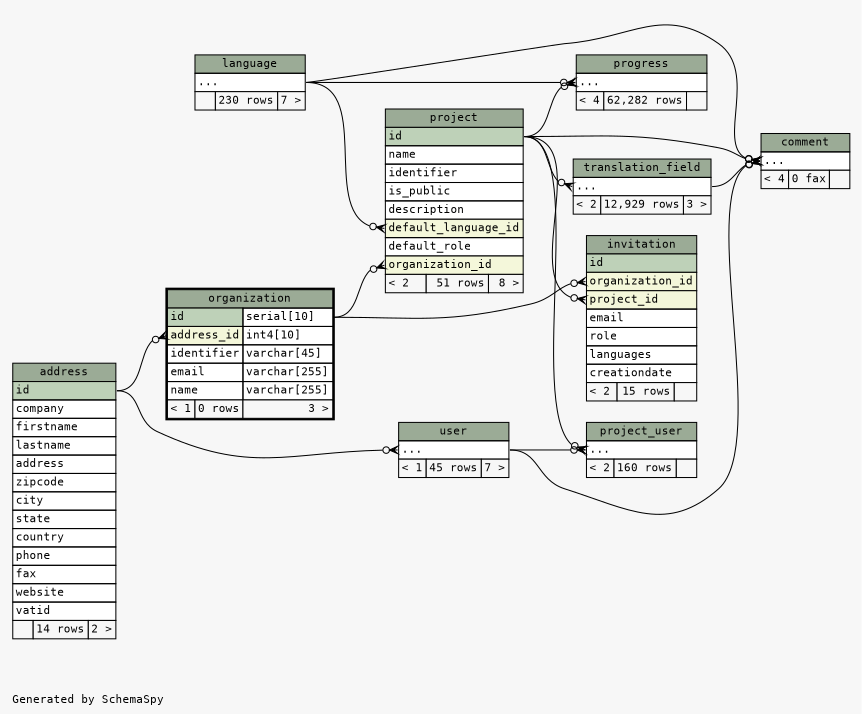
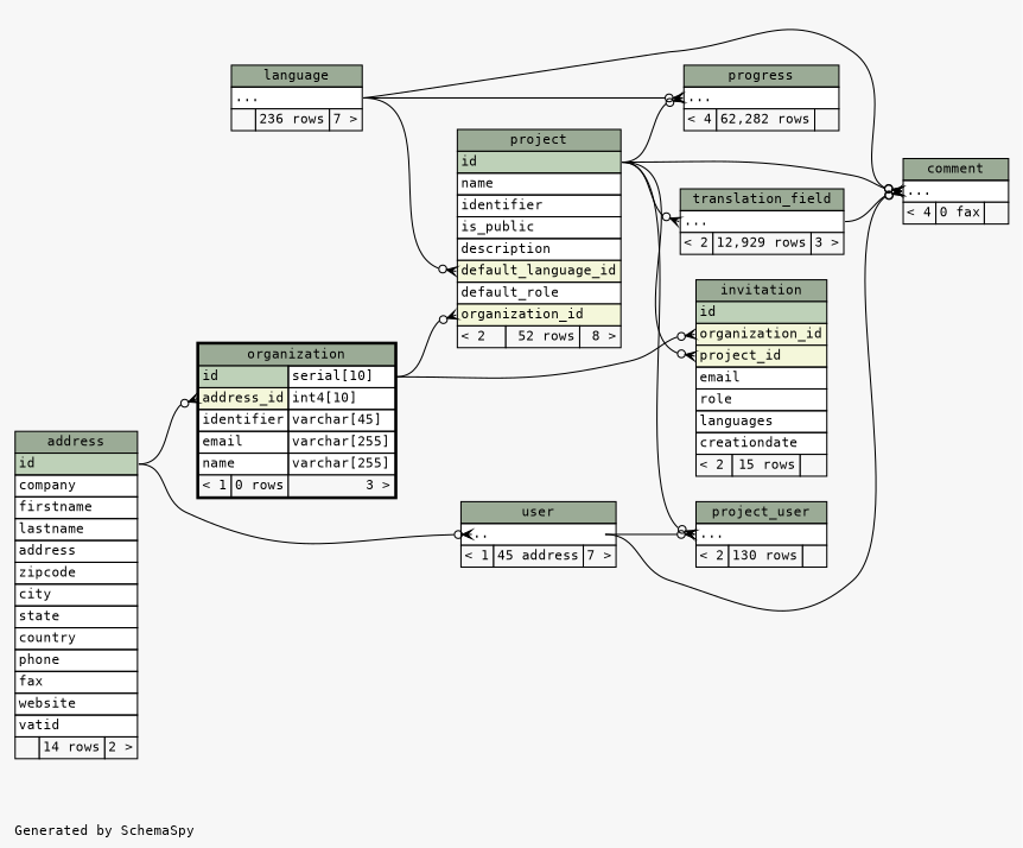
  digraph {
    bgcolor="#f7f7f7"
    fontname="DejaVu Sans Mono"
    fontsize=11
    label="\nGenerated by SchemaSpy"
    labeljust=l
    nodesep=0.18
    rankdir=RL
    ranksep=0.46
    node [fontname="DejaVu Sans Mono" fontsize=11 shape=plaintext]
    edge [arrowhead=none arrowsize=0.8 arrowtail=crowodot dir=back fontname="DejaVu Sans Mono" headport="id:e" tailport="elipses:w"]
    n1 [label=<     <TABLE BORDER="0" CELLBORDER="1" CELLSPACING="0" BGCOLOR="#ffffff">       <TR><TD COLSPAN="3" BGCOLOR="#9bab96" ALIGN="CENTER">comment</TD></TR>       <TR><TD PORT="elipses" COLSPAN="3" ALIGN="LEFT">...</TD></TR>       <TR><TD ALIGN="LEFT" BGCOLOR="#f7f7f7">&lt; 4</TD><TD ALIGN="RIGHT" BGCOLOR="#f7f7f7">0 fax</TD><TD ALIGN="RIGHT" BGCOLOR="#f7f7f7">  </TD></TR>     </TABLE>>]
-   n2 [label=<     <TABLE BORDER="0" CELLBORDER="1" CELLSPACING="0" BGCOLOR="#ffffff">       <TR><TD COLSPAN="3" BGCOLOR="#9bab96" ALIGN="CENTER">language</TD></TR>       <TR><TD PORT="elipses" COLSPAN="3" ALIGN="LEFT">...</TD></TR>       <TR><TD ALIGN="LEFT" BGCOLOR="#f7f7f7">  </TD><TD ALIGN="RIGHT" BGCOLOR="#f7f7f7">230 rows</TD><TD ALIGN="RIGHT" BGCOLOR="#f7f7f7">7 &gt;</TD></TR>     </TABLE>>]
-   n3 [label=<     <TABLE BORDER="0" CELLBORDER="1" CELLSPACING="0" BGCOLOR="#ffffff">       <TR><TD COLSPAN="3" BGCOLOR="#9bab96" ALIGN="CENTER">project</TD></TR>       <TR><TD PORT="id" COLSPAN="3" BGCOLOR="#bed1b8" ALIGN="LEFT">id</TD></TR>       <TR><TD PORT="name" COLSPAN="3" ALIGN="LEFT">name</TD></TR>       <TR><TD PORT="identifier" COLSPAN="3" ALIGN="LEFT">identifier</TD></TR>       <TR><TD PORT="is_public" COLSPAN="3" ALIGN="LEFT">is_public</TD></TR>       <TR><TD PORT="description" COLSPAN="3" ALIGN="LEFT">description</TD></TR>       <TR><TD PORT="default_language_id" COLSPAN="3" BGCOLOR="#f4f7da" ALIGN="LEFT">default_language_id</TD></TR>       <TR><TD PORT="default_role" COLSPAN="3" ALIGN="LEFT">default_role</TD></TR>       <TR><TD PORT="organization_id" COLSPAN="3" BGCOLOR="#f4f7da" ALIGN="LEFT">organization_id</TD></TR>       <TR><TD ALIGN="LEFT" BGCOLOR="#f7f7f7">&lt; 2</TD><TD ALIGN="RIGHT" BGCOLOR="#f7f7f7">51 rows</TD><TD ALIGN="RIGHT" BGCOLOR="#f7f7f7">8 &gt;</TD></TR>     </TABLE>>]
+   n2 [label=<     <TABLE BORDER="0" CELLBORDER="1" CELLSPACING="0" BGCOLOR="#ffffff">       <TR><TD COLSPAN="3" BGCOLOR="#9bab96" ALIGN="CENTER">language</TD></TR>       <TR><TD PORT="elipses" COLSPAN="3" ALIGN="LEFT">...</TD></TR>       <TR><TD ALIGN="LEFT" BGCOLOR="#f7f7f7">  </TD><TD ALIGN="RIGHT" BGCOLOR="#f7f7f7">236 rows</TD><TD ALIGN="RIGHT" BGCOLOR="#f7f7f7">7 &gt;</TD></TR>     </TABLE>>]
+   n3 [label=<     <TABLE BORDER="0" CELLBORDER="1" CELLSPACING="0" BGCOLOR="#ffffff">       <TR><TD COLSPAN="3" BGCOLOR="#9bab96" ALIGN="CENTER">project</TD></TR>       <TR><TD PORT="id" COLSPAN="3" BGCOLOR="#bed1b8" ALIGN="LEFT">id</TD></TR>       <TR><TD PORT="name" COLSPAN="3" ALIGN="LEFT">name</TD></TR>       <TR><TD PORT="identifier" COLSPAN="3" ALIGN="LEFT">identifier</TD></TR>       <TR><TD PORT="is_public" COLSPAN="3" ALIGN="LEFT">is_public</TD></TR>       <TR><TD PORT="description" COLSPAN="3" ALIGN="LEFT">description</TD></TR>       <TR><TD PORT="default_language_id" COLSPAN="3" BGCOLOR="#f4f7da" ALIGN="LEFT">default_language_id</TD></TR>       <TR><TD PORT="default_role" COLSPAN="3" ALIGN="LEFT">default_role</TD></TR>       <TR><TD PORT="organization_id" COLSPAN="3" BGCOLOR="#f4f7da" ALIGN="LEFT">organization_id</TD></TR>       <TR><TD ALIGN="LEFT" BGCOLOR="#f7f7f7">&lt; 2</TD><TD ALIGN="RIGHT" BGCOLOR="#f7f7f7">52 rows</TD><TD ALIGN="RIGHT" BGCOLOR="#f7f7f7">8 &gt;</TD></TR>     </TABLE>>]
    n4 [label=<     <TABLE BORDER="0" CELLBORDER="1" CELLSPACING="0" BGCOLOR="#ffffff">       <TR><TD COLSPAN="3" BGCOLOR="#9bab96" ALIGN="CENTER">translation_field</TD></TR>       <TR><TD PORT="elipses" COLSPAN="3" ALIGN="LEFT">...</TD></TR>       <TR><TD ALIGN="LEFT" BGCOLOR="#f7f7f7">&lt; 2</TD><TD ALIGN="RIGHT" BGCOLOR="#f7f7f7">12,929 rows</TD><TD ALIGN="RIGHT" BGCOLOR="#f7f7f7">3 &gt;</TD></TR>     </TABLE>>]
-   n5 [label=<     <TABLE BORDER="0" CELLBORDER="1" CELLSPACING="0" BGCOLOR="#ffffff">       <TR><TD COLSPAN="3" BGCOLOR="#9bab96" ALIGN="CENTER">user</TD></TR>       <TR><TD PORT="elipses" COLSPAN="3" ALIGN="LEFT">...</TD></TR>       <TR><TD ALIGN="LEFT" BGCOLOR="#f7f7f7">&lt; 1</TD><TD ALIGN="RIGHT" BGCOLOR="#f7f7f7">45 rows</TD><TD ALIGN="RIGHT" BGCOLOR="#f7f7f7">7 &gt;</TD></TR>     </TABLE>>]
+   n5 [label=<     <TABLE BORDER="0" CELLBORDER="1" CELLSPACING="0" BGCOLOR="#ffffff">       <TR><TD COLSPAN="3" BGCOLOR="#9bab96" ALIGN="CENTER">user</TD></TR>       <TR><TD PORT="elipses" COLSPAN="3" ALIGN="LEFT">...</TD></TR>       <TR><TD ALIGN="LEFT" BGCOLOR="#f7f7f7">&lt; 1</TD><TD ALIGN="RIGHT" BGCOLOR="#f7f7f7">45 address</TD><TD ALIGN="RIGHT" BGCOLOR="#f7f7f7">7 &gt;</TD></TR>     </TABLE>>]
    n6 [label=<     <TABLE BORDER="2" CELLBORDER="1" CELLSPACING="0" BGCOLOR="#ffffff">       <TR><TD COLSPAN="3" BGCOLOR="#9bab96" ALIGN="CENTER">organization</TD></TR>       <TR><TD PORT="id" COLSPAN="2" BGCOLOR="#bed1b8" ALIGN="LEFT">id</TD><TD PORT="id.type" ALIGN="LEFT">serial[10]</TD></TR>       <TR><TD PORT="address_id" COLSPAN="2" BGCOLOR="#f4f7da" ALIGN="LEFT">address_id</TD><TD PORT="address_id.type" ALIGN="LEFT">int4[10]</TD></TR>       <TR><TD PORT="identifier" COLSPAN="2" ALIGN="LEFT">identifier</TD><TD PORT="identifier.type" ALIGN="LEFT">varchar[45]</TD></TR>       <TR><TD PORT="email" COLSPAN="2" ALIGN="LEFT">email</TD><TD PORT="email.type" ALIGN="LEFT">varchar[255]</TD></TR>       <TR><TD PORT="name" COLSPAN="2" ALIGN="LEFT">name</TD><TD PORT="name.type" ALIGN="LEFT">varchar[255]</TD></TR>       <TR><TD ALIGN="LEFT" BGCOLOR="#f7f7f7">&lt; 1</TD><TD ALIGN="RIGHT" BGCOLOR="#f7f7f7">0 rows</TD><TD ALIGN="RIGHT" BGCOLOR="#f7f7f7">3 &gt;</TD></TR>     </TABLE>>]
    n7 [label=<     <TABLE BORDER="0" CELLBORDER="1" CELLSPACING="0" BGCOLOR="#ffffff">       <TR><TD COLSPAN="3" BGCOLOR="#9bab96" ALIGN="CENTER">address</TD></TR>       <TR><TD PORT="id" COLSPAN="3" BGCOLOR="#bed1b8" ALIGN="LEFT">id</TD></TR>       <TR><TD PORT="company" COLSPAN="3" ALIGN="LEFT">company</TD></TR>       <TR><TD PORT="firstname" COLSPAN="3" ALIGN="LEFT">firstname</TD></TR>       <TR><TD PORT="lastname" COLSPAN="3" ALIGN="LEFT">lastname</TD></TR>       <TR><TD PORT="address" COLSPAN="3" ALIGN="LEFT">address</TD></TR>       <TR><TD PORT="zipcode" COLSPAN="3" ALIGN="LEFT">zipcode</TD></TR>       <TR><TD PORT="city" COLSPAN="3" ALIGN="LEFT">city</TD></TR>       <TR><TD PORT="state" COLSPAN="3" ALIGN="LEFT">state</TD></TR>       <TR><TD PORT="country" COLSPAN="3" ALIGN="LEFT">country</TD></TR>       <TR><TD PORT="phone" COLSPAN="3" ALIGN="LEFT">phone</TD></TR>       <TR><TD PORT="fax" COLSPAN="3" ALIGN="LEFT">fax</TD></TR>       <TR><TD PORT="website" COLSPAN="3" ALIGN="LEFT">website</TD></TR>       <TR><TD PORT="vatid" COLSPAN="3" ALIGN="LEFT">vatid</TD></TR>       <TR><TD ALIGN="LEFT" BGCOLOR="#f7f7f7">  </TD><TD ALIGN="RIGHT" BGCOLOR="#f7f7f7">14 rows</TD><TD ALIGN="RIGHT" BGCOLOR="#f7f7f7">2 &gt;</TD></TR>     </TABLE>>]
    n8 [label=<     <TABLE BORDER="0" CELLBORDER="1" CELLSPACING="0" BGCOLOR="#ffffff">       <TR><TD COLSPAN="3" BGCOLOR="#9bab96" ALIGN="CENTER">invitation</TD></TR>       <TR><TD PORT="id" COLSPAN="3" BGCOLOR="#bed1b8" ALIGN="LEFT">id</TD></TR>       <TR><TD PORT="organization_id" COLSPAN="3" BGCOLOR="#f4f7da" ALIGN="LEFT">organization_id</TD></TR>       <TR><TD PORT="project_id" COLSPAN="3" BGCOLOR="#f4f7da" ALIGN="LEFT">project_id</TD></TR>       <TR><TD PORT="email" COLSPAN="3" ALIGN="LEFT">email</TD></TR>       <TR><TD PORT="role" COLSPAN="3" ALIGN="LEFT">role</TD></TR>       <TR><TD PORT="languages" COLSPAN="3" ALIGN="LEFT">languages</TD></TR>       <TR><TD PORT="creationdate" COLSPAN="3" ALIGN="LEFT">creationdate</TD></TR>       <TR><TD ALIGN="LEFT" BGCOLOR="#f7f7f7">&lt; 2</TD><TD ALIGN="RIGHT" BGCOLOR="#f7f7f7">15 rows</TD><TD ALIGN="RIGHT" BGCOLOR="#f7f7f7">  </TD></TR>     </TABLE>>]
    n9 [label=<     <TABLE BORDER="0" CELLBORDER="1" CELLSPACING="0" BGCOLOR="#ffffff">       <TR><TD COLSPAN="3" BGCOLOR="#9bab96" ALIGN="CENTER">progress</TD></TR>       <TR><TD PORT="elipses" COLSPAN="3" ALIGN="LEFT">...</TD></TR>       <TR><TD ALIGN="LEFT" BGCOLOR="#f7f7f7">&lt; 4</TD><TD ALIGN="RIGHT" BGCOLOR="#f7f7f7">62,282 rows</TD><TD ALIGN="RIGHT" BGCOLOR="#f7f7f7">  </TD></TR>     </TABLE>>]
-   n10 [label=<     <TABLE BORDER="0" CELLBORDER="1" CELLSPACING="0" BGCOLOR="#ffffff">       <TR><TD COLSPAN="3" BGCOLOR="#9bab96" ALIGN="CENTER">project_user</TD></TR>       <TR><TD PORT="elipses" COLSPAN="3" ALIGN="LEFT">...</TD></TR>       <TR><TD ALIGN="LEFT" BGCOLOR="#f7f7f7">&lt; 2</TD><TD ALIGN="RIGHT" BGCOLOR="#f7f7f7">160 rows</TD><TD ALIGN="RIGHT" BGCOLOR="#f7f7f7">  </TD></TR>     </TABLE>>]
+   n10 [label=<     <TABLE BORDER="0" CELLBORDER="1" CELLSPACING="0" BGCOLOR="#ffffff">       <TR><TD COLSPAN="3" BGCOLOR="#9bab96" ALIGN="CENTER">project_user</TD></TR>       <TR><TD PORT="elipses" COLSPAN="3" ALIGN="LEFT">...</TD></TR>       <TR><TD ALIGN="LEFT" BGCOLOR="#f7f7f7">&lt; 2</TD><TD ALIGN="RIGHT" BGCOLOR="#f7f7f7">130 rows</TD><TD ALIGN="RIGHT" BGCOLOR="#f7f7f7">  </TD></TR>     </TABLE>>]
    n1 -> n2 [headport="elipses:e"]
    n1 -> n3
    n1 -> n4 [headport="elipses:e"]
    n1 -> n5 [headport="elipses:e"]
    n3 -> n2 [headport="elipses:e" tailport="default_language_id:w"]
    n3 -> n6 [headport="id.type:e" tailport="organization_id:w"]
    n4 -> n3
    n5 -> n7
    n6 -> n7 [tailport="address_id:w"]
    n8 -> n3 [tailport="project_id:w"]
    n8 -> n6 [headport="id.type:e" tailport="organization_id:w"]
    n9 -> n2 [headport="elipses:e"]
    n9 -> n3
    n10 -> n3
    n10 -> n5 [headport="elipses:e"]
  }
